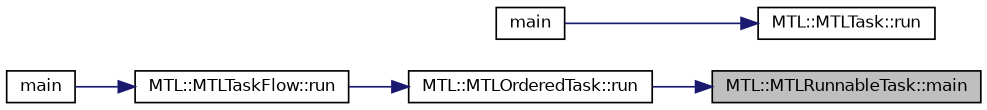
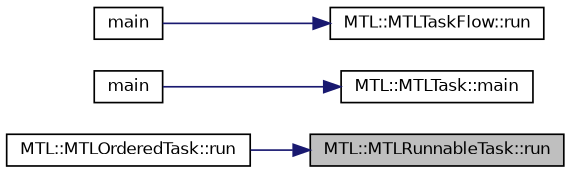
  digraph {
    rankdir=RL
    node [color=black fillcolor=white fontname=Helvetica fontsize=10 shape=record style=filled]
    edge [color=midnightblue dir=back fontname=Helvetica fontsize=10 labelfontname=Helvetica labelfontsize=10 style=solid]
-   n1 [fillcolor=grey75 fontcolor=black height=0.2 label="MTL::MTLRunnableTask::main" width=0.4]
+   n1 [fillcolor=grey75 fontcolor=black height=0.2 label="MTL::MTLRunnableTask::run" width=0.4]
    n2 [height=0.2 label="MTL::MTLOrderedTask::run" width=0.4]
-   n3 [height=0.2 label="MTL::MTLTask::run" width=0.4]
+   n3 [height=0.2 label="MTL::MTLTask::main" width=0.4]
    n4 [height=0.2 label=main width=0.4]
    n5 [height=0.2 label="MTL::MTLTaskFlow::run" width=0.4]
    n6 [height=0.2 label=main width=0.4]
    n1 -> n2
-   n2 -> n5
    n3 -> n4
    n5 -> n6
  }
